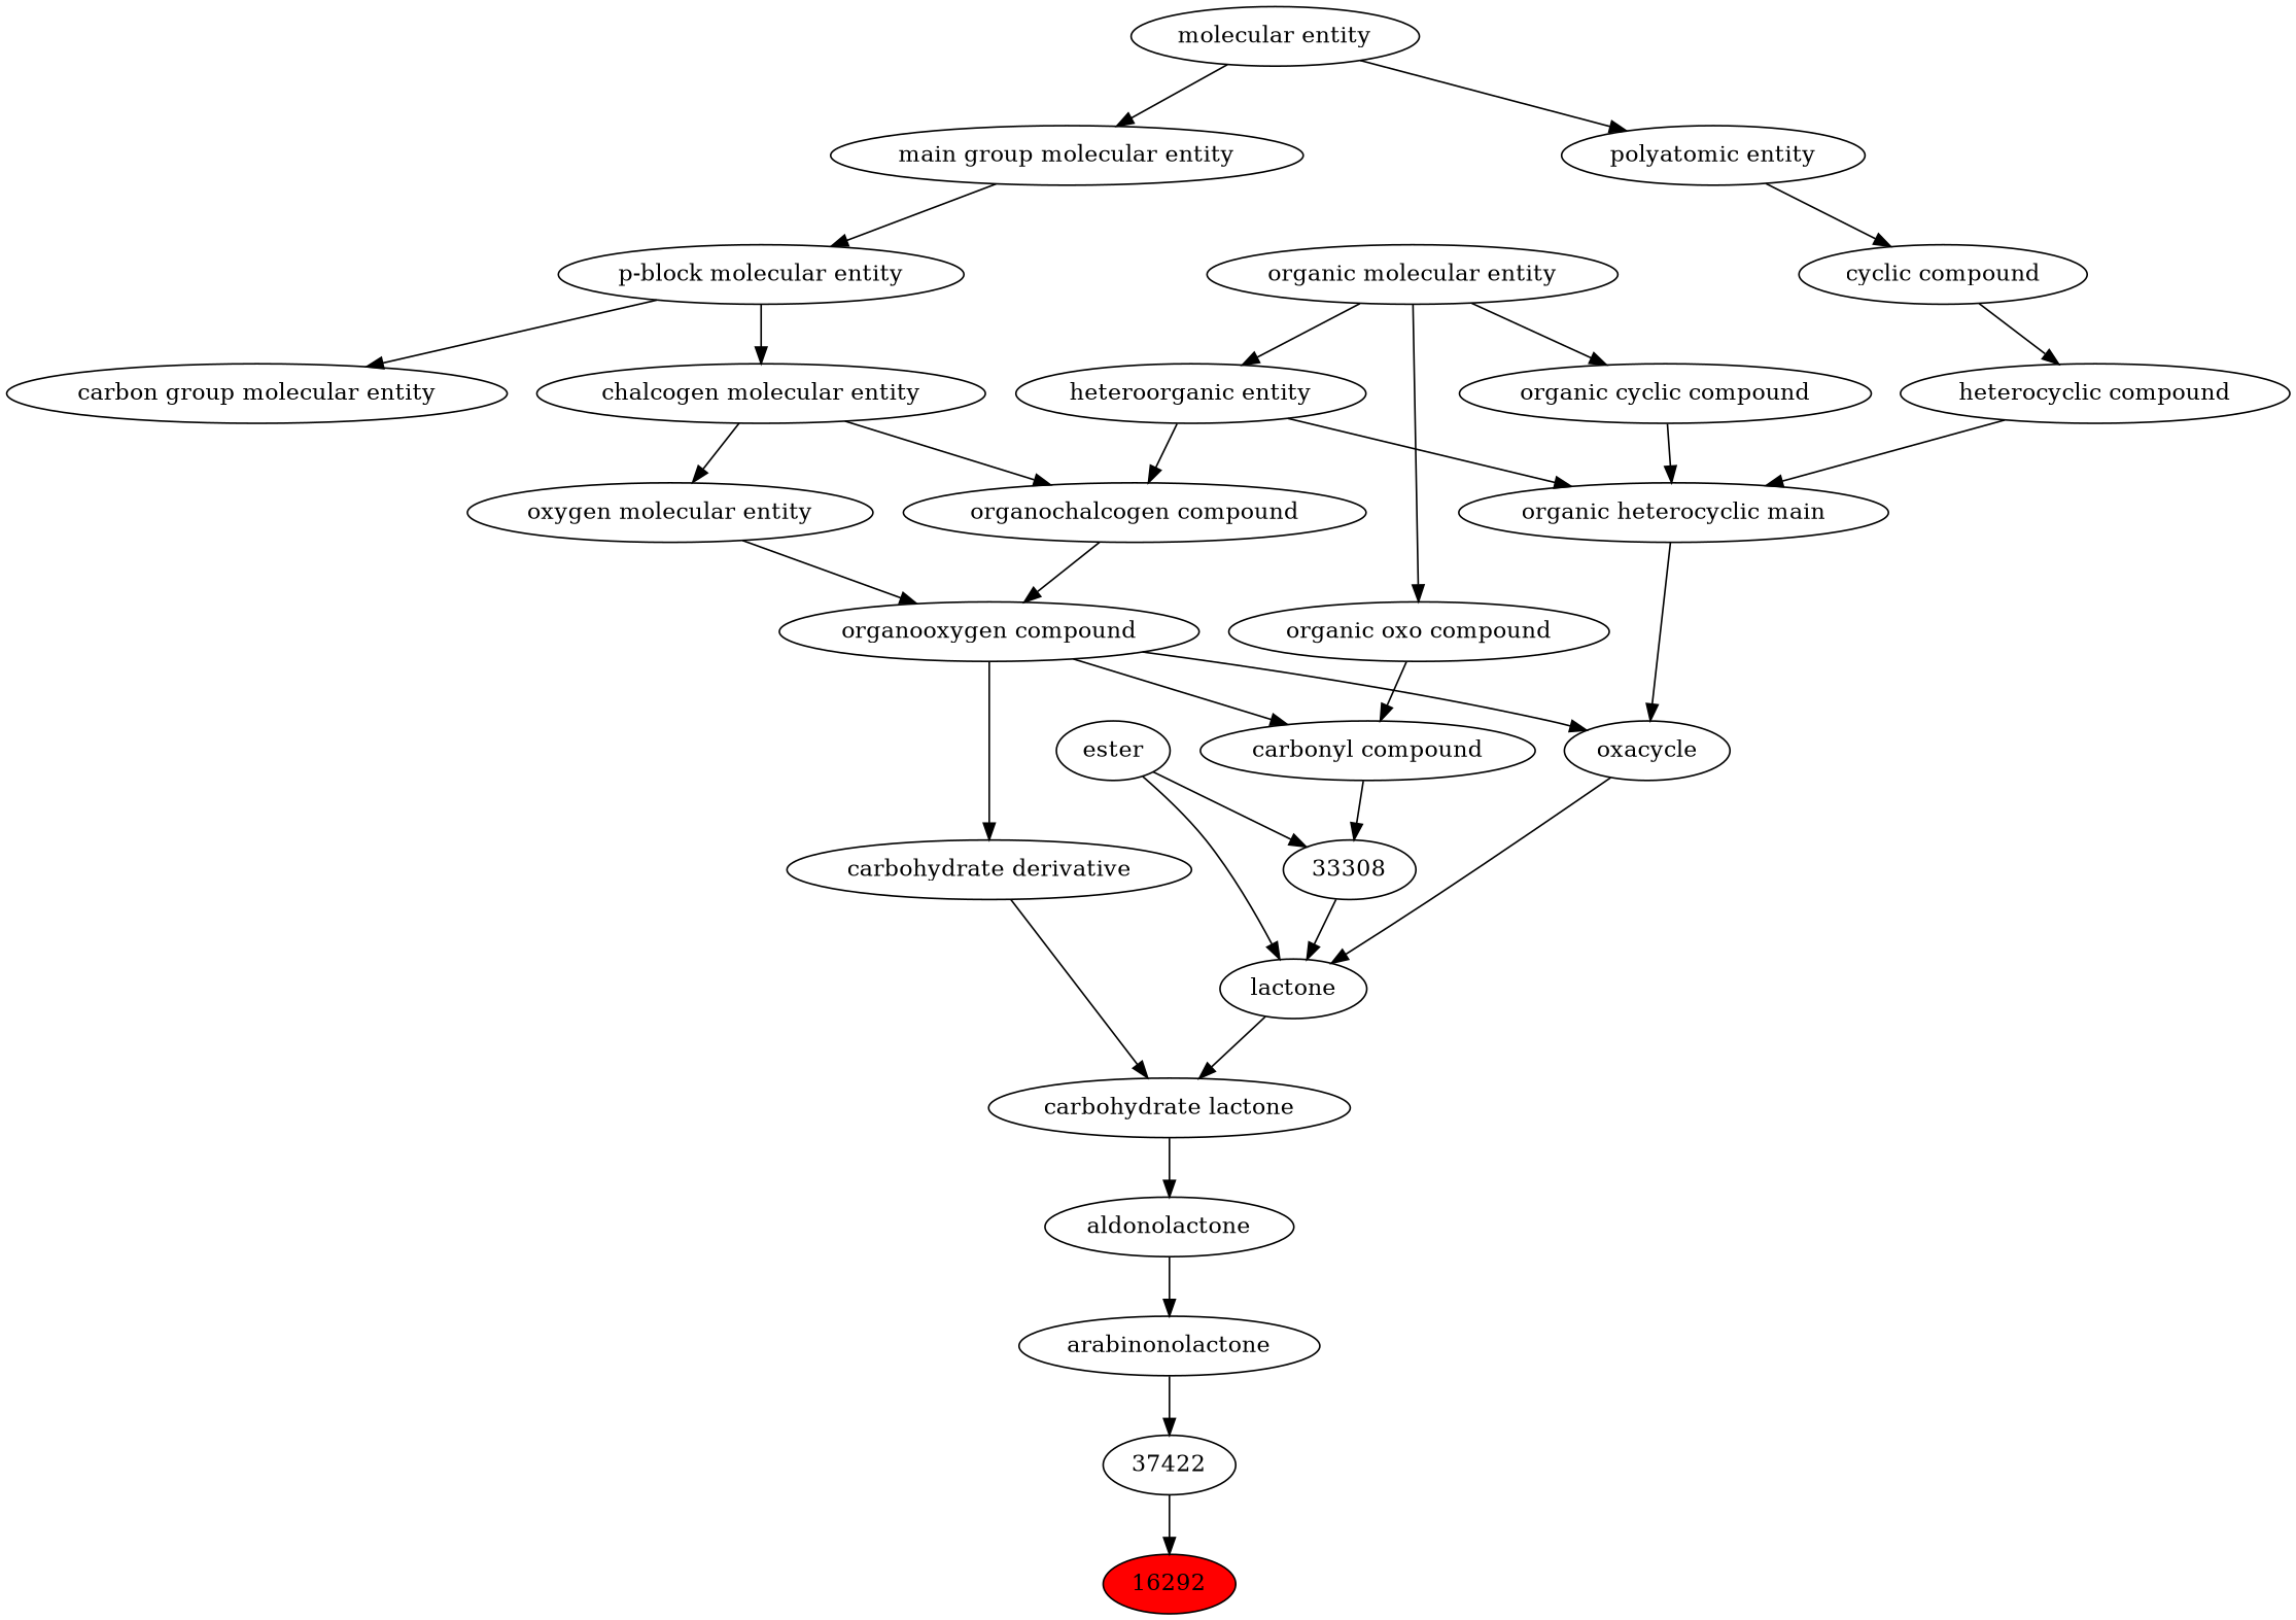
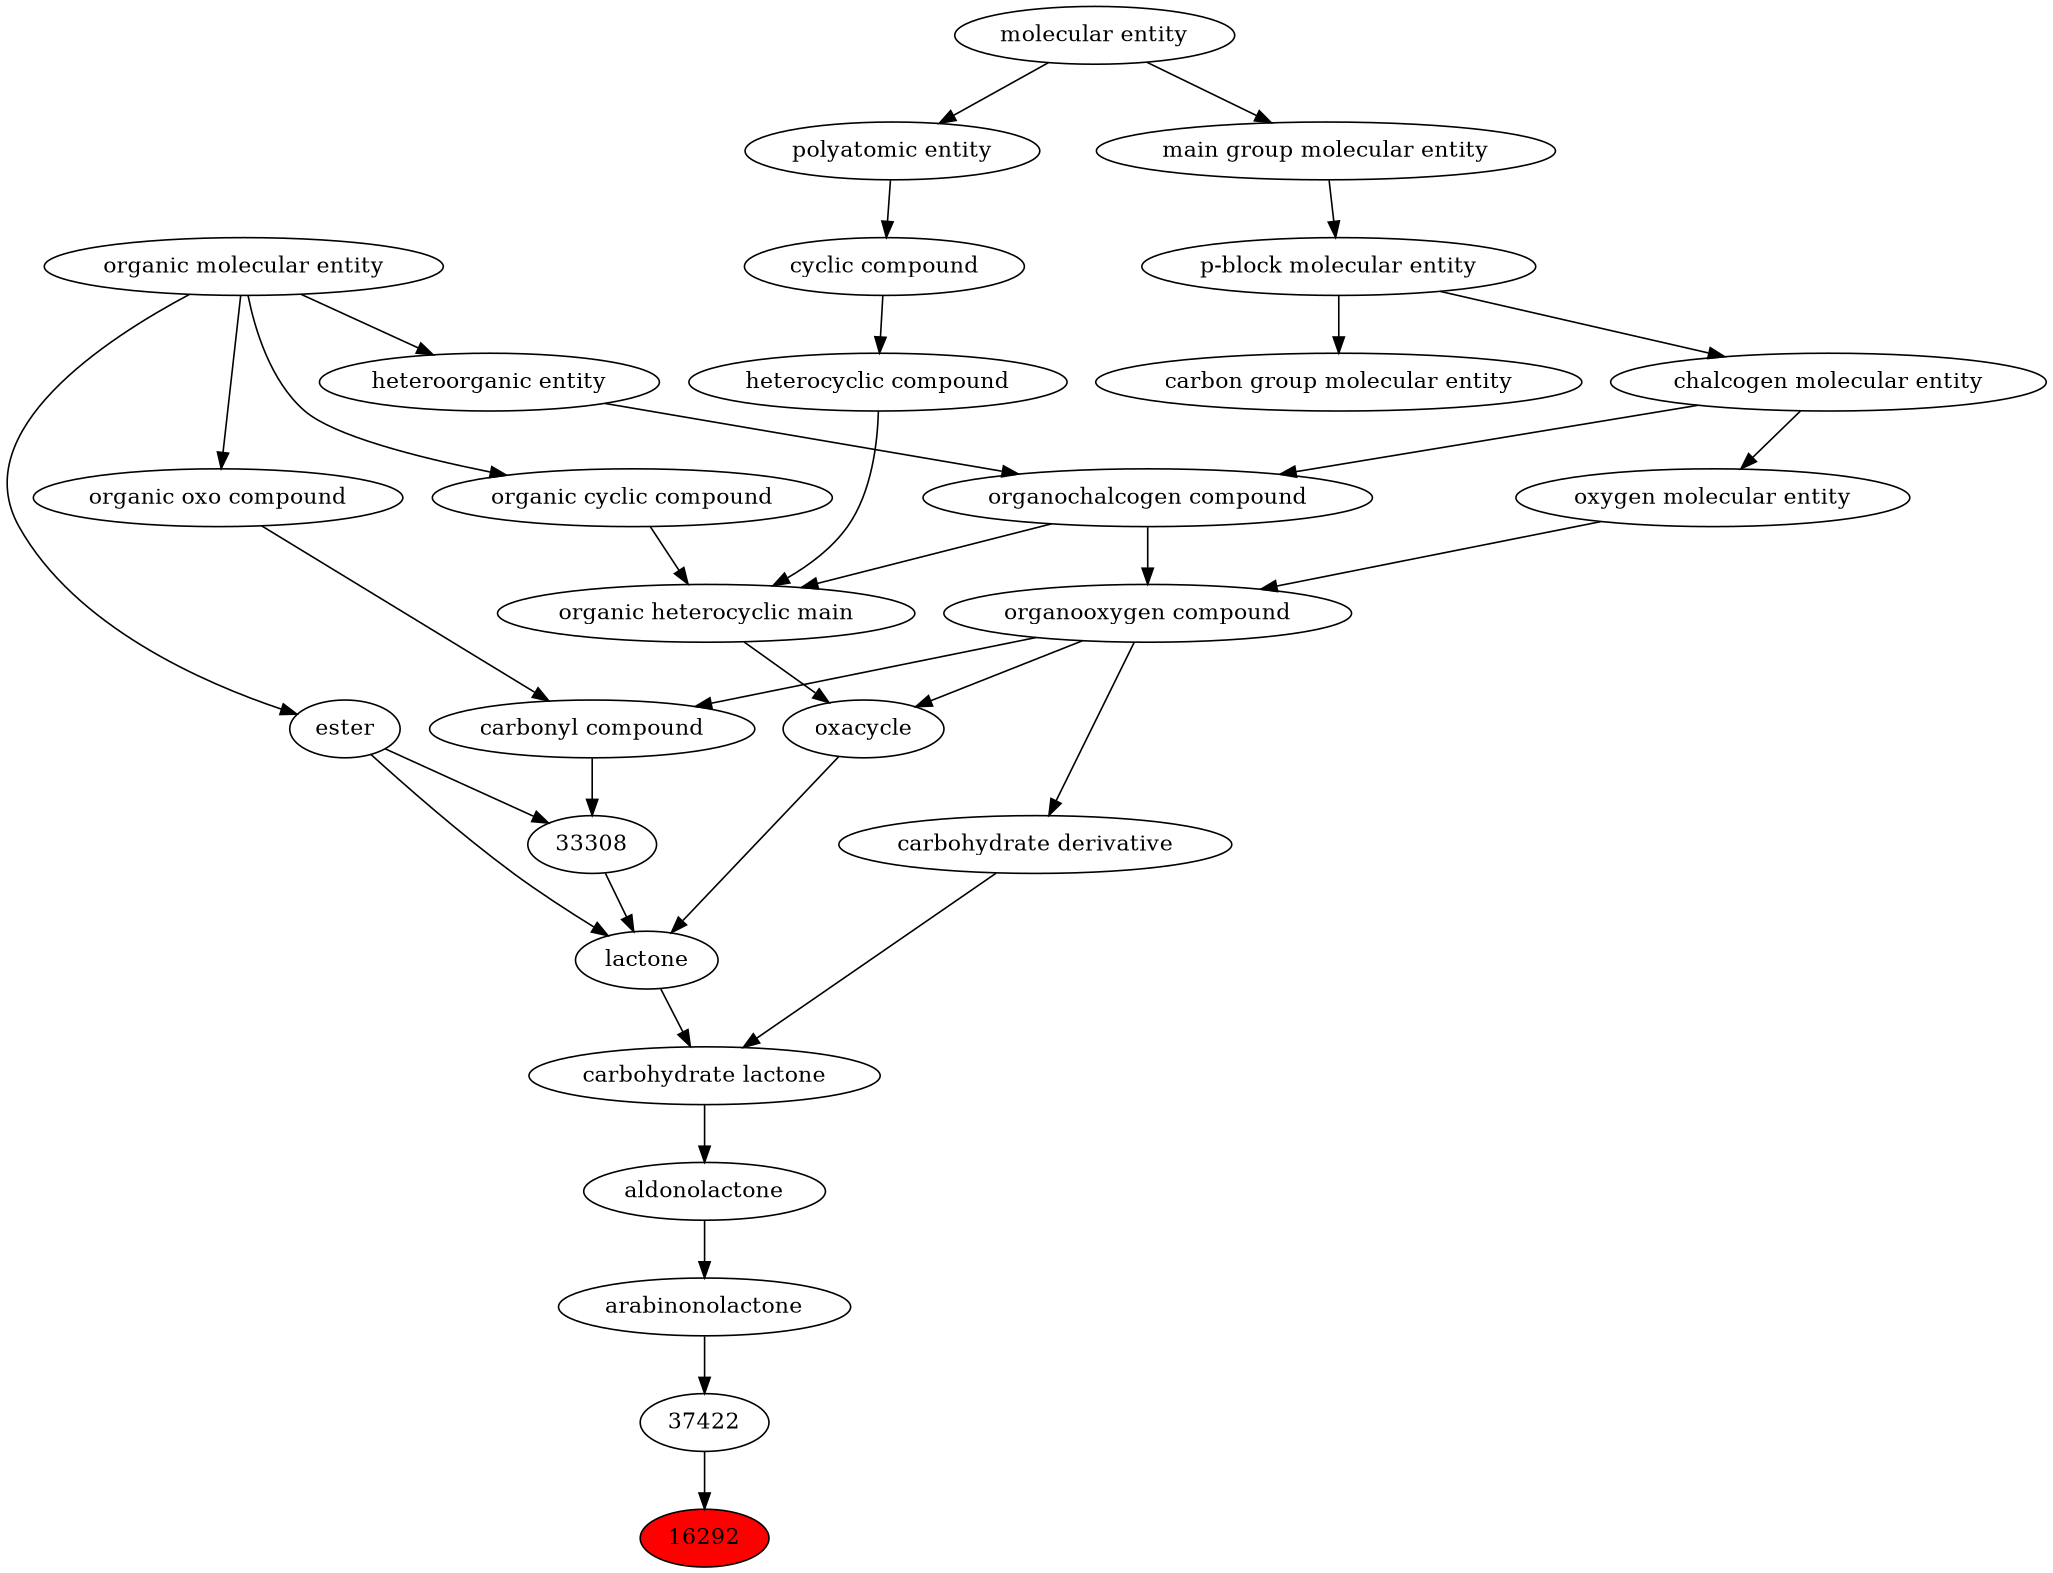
  digraph {
    n1 [fillcolor=red label=16292 style=filled]
    n2 [label=37422]
    n3 [label=arabinonolactone]
    n4 [label=aldonolactone]
    n5 [label="carbohydrate lactone"]
    n6 [label=lactone]
    n7 [label="carbohydrate derivative"]
    n8 [label=33308]
    n9 [label=ester]
    n10 [label=oxacycle]
    n11 [label="organooxygen compound"]
    n12 [label="carbonyl compound"]
    n13 [label="organic molecular entity"]
    n14 [label="organic oxo compound"]
    n15 [label="heteroorganic entity"]
    n16 [label="organic cyclic compound"]
    n17 [label="organic heterocyclic main"]
    n18 [label="organochalcogen compound"]
    n19 [label="oxygen molecular entity"]
    n20 [label="carbon group molecular entity"]
    n21 [label="heterocyclic compound"]
    n22 [label="chalcogen molecular entity"]
    n23 [label="p-block molecular entity"]
    n24 [label="cyclic compound"]
    n25 [label="main group molecular entity"]
    n26 [label="polyatomic entity"]
    n27 [label="molecular entity"]
    n2 -> n1
    n3 -> n2
    n4 -> n3
    n5 -> n4
    n6 -> n5
    n7 -> n5
    n8 -> n6
    n9 -> n6
    n9 -> n8
    n10 -> n6
    n11 -> n7
    n11 -> n10
    n11 -> n12
    n12 -> n8
+   n13 -> n9
    n13 -> n14
    n13 -> n15
    n13 -> n16
    n14 -> n12
-   n15 -> n17
+   n18 -> n17
    n15 -> n18
    n16 -> n17
    n17 -> n10
    n18 -> n11
    n19 -> n11
    n21 -> n17
    n22 -> n18
    n22 -> n19
    n23 -> n20
    n23 -> n22
    n24 -> n21
    n25 -> n23
    n26 -> n24
    n27 -> n25
    n27 -> n26
  }
